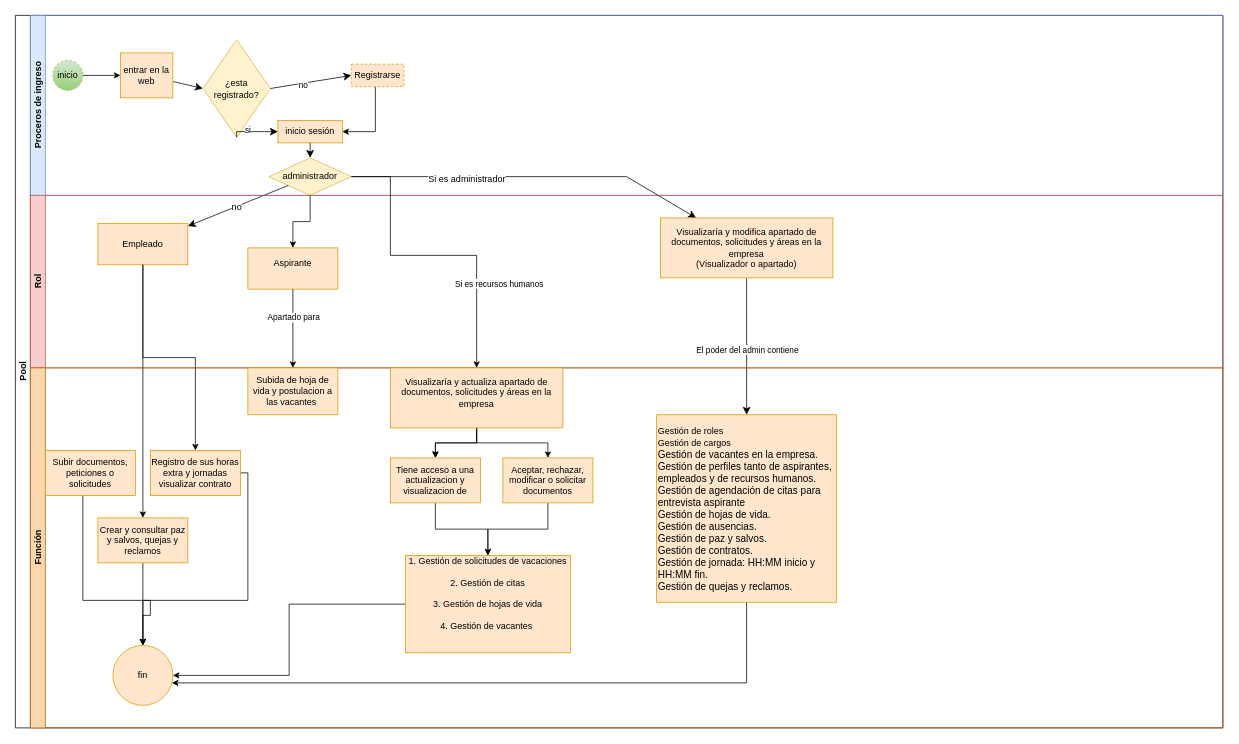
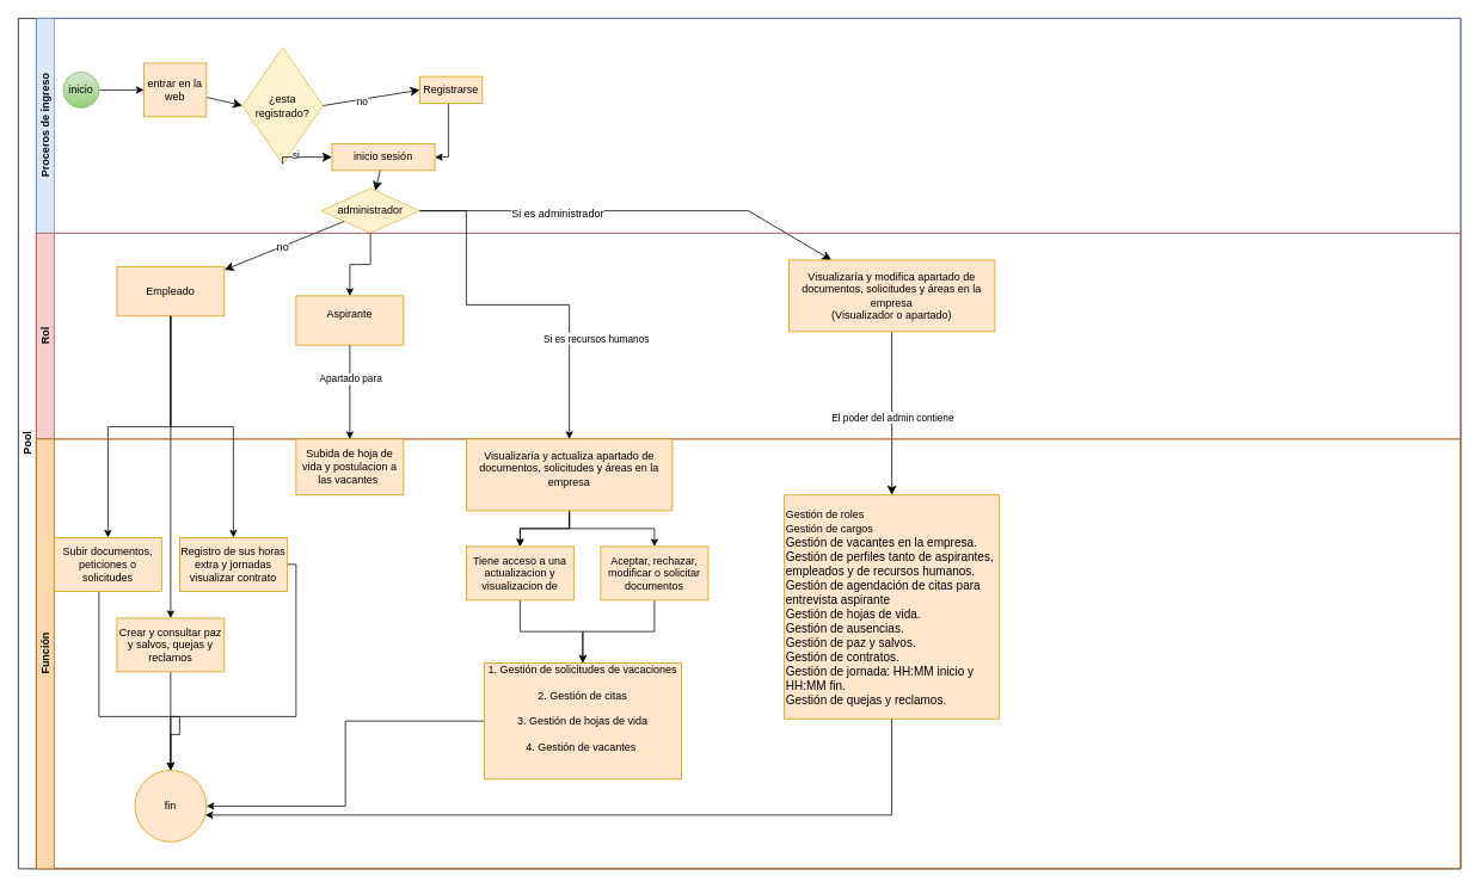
  <mxCell id="0" />
  <mxCell id="1" parent="0" />
  <mxCell id="2" value="Pool" style="swimlane;html=1;childLayout=stackLayout;resizeParent=1;resizeParentMax=0;horizontal=0;startSize=20;horizontalStack=0;" vertex="1" parent="1"><mxGeometry x="20" y="20" width="1610" height="950" as="geometry" /></mxCell>
  <mxCell id="3" value="Proceros de ingreso" style="swimlane;html=1;startSize=20;horizontal=0;fillColor=#dae8fc;strokeColor=#6c8ebf;" vertex="1" parent="2"><mxGeometry x="20" width="1590" height="240" as="geometry" /></mxCell>
  <mxCell id="4" value="" style="edgeStyle=orthogonalEdgeStyle;rounded=0;orthogonalLoop=1;jettySize=auto;html=1;" edge="1" parent="3" source="5" target="7"><mxGeometry relative="1" as="geometry" /></mxCell>
- <mxCell id="5" value="inicio" style="ellipse;whiteSpace=wrap;html=1;fillColor=#d5e8d4;strokeColor=#82b366;gradientColor=#97d077;dashed=1;" vertex="1" parent="3"><mxGeometry x="30" y="60" width="40" height="40" as="geometry" /></mxCell>
+ <mxCell id="5" value="inicio" style="ellipse;whiteSpace=wrap;html=1;fillColor=#d5e8d4;strokeColor=#82b366;gradientColor=#97d077;" vertex="1" parent="3"><mxGeometry x="30" y="60" width="40" height="40" as="geometry" /></mxCell>
  <mxCell id="6" style="edgeStyle=none;curved=1;rounded=0;orthogonalLoop=1;jettySize=auto;html=1;entryX=0;entryY=0.5;entryDx=0;entryDy=0;fontSize=12;startSize=8;endSize=8;" edge="1" parent="3" source="7" target="8"><mxGeometry relative="1" as="geometry" /></mxCell>
  <mxCell id="7" value="entrar en la web" style="rounded=0;whiteSpace=wrap;html=1;fontFamily=Helvetica;fontSize=12;align=center;fillColor=#ffe6cc;strokeColor=#d79b00;" vertex="1" parent="3"><mxGeometry x="120" y="50" width="70" height="60" as="geometry" /></mxCell>
  <mxCell id="8" value="¿esta registrado?" style="rhombus;whiteSpace=wrap;html=1;fillColor=#fff2cc;strokeColor=#d6b656;" vertex="1" parent="3"><mxGeometry x="230" y="32.5" width="90" height="130" as="geometry" /></mxCell>
  <mxCell id="9" style="edgeStyle=none;curved=0;rounded=0;orthogonalLoop=1;jettySize=auto;html=1;entryX=1;entryY=0.5;entryDx=0;entryDy=0;fontSize=12;startSize=8;endSize=8;strokeColor=none;" edge="1" parent="3" source="11" target="14"><mxGeometry relative="1" as="geometry"><Array as="points"><mxPoint x="463" y="155" /></Array></mxGeometry></mxCell>
  <mxCell id="10" style="edgeStyle=orthogonalEdgeStyle;rounded=0;orthogonalLoop=1;jettySize=auto;html=1;entryX=1;entryY=0.5;entryDx=0;entryDy=0;" edge="1" parent="3" source="11" target="14"><mxGeometry relative="1" as="geometry"><Array as="points"><mxPoint x="460" y="155" /></Array></mxGeometry></mxCell>
- <mxCell id="11" value="Registrarse&lt;br&gt;" style="rounded=0;whiteSpace=wrap;html=1;fillColor=#ffe6cc;strokeColor=#d79b00;dashed=1;" vertex="1" parent="3"><mxGeometry x="428" y="65" width="70" height="30" as="geometry" /></mxCell>
+ <mxCell id="11" value="Registrarse&lt;br&gt;" style="rounded=0;whiteSpace=wrap;html=1;fillColor=#ffe6cc;strokeColor=#d79b00;" vertex="1" parent="3"><mxGeometry x="428" y="65" width="70" height="30" as="geometry" /></mxCell>
  <mxCell id="12" style="edgeStyle=none;curved=0;rounded=0;orthogonalLoop=1;jettySize=auto;html=1;exitX=1;exitY=0.5;exitDx=0;exitDy=0;fontSize=12;startSize=8;endSize=8;entryX=0;entryY=0.5;entryDx=0;entryDy=0;" edge="1" parent="3" source="8" target="11"><mxGeometry relative="1" as="geometry"><mxPoint x="420" y="20" as="targetPoint" /><Array as="points" /></mxGeometry></mxCell>
  <mxCell id="13" value="no" style="edgeLabel;html=1;align=center;verticalAlign=middle;resizable=0;points=[];" connectable="0" vertex="1" parent="12"><mxGeometry x="-0.193" y="-2" relative="1" as="geometry"><mxPoint as="offset" /></mxGeometry></mxCell>
- <mxCell id="14" value="inicio sesión" style="whiteSpace=wrap;html=1;fillColor=#ffe6cc;strokeColor=#d79b00;" vertex="1" parent="3"><mxGeometry x="330" y="140" width="86" height="30" as="geometry" /></mxCell>
+ <mxCell id="14" value="inicio sesión" style="whiteSpace=wrap;html=1;fillColor=#ffe6cc;strokeColor=#d79b00;" vertex="1" parent="3"><mxGeometry x="330" y="140" width="115" height="30" as="geometry" /></mxCell>
  <mxCell id="15" value="" style="edgeStyle=none;curved=0;rounded=0;orthogonalLoop=1;jettySize=auto;html=1;fontSize=12;startSize=8;endSize=8;exitX=0.5;exitY=1;exitDx=0;exitDy=0;entryX=0;entryY=0.5;entryDx=0;entryDy=0;" edge="1" parent="3" source="8" target="14"><mxGeometry relative="1" as="geometry"><Array as="points"><mxPoint x="275" y="155" /></Array></mxGeometry></mxCell>
  <mxCell id="16" value="si" style="edgeLabel;html=1;align=center;verticalAlign=middle;resizable=0;points=[];" connectable="0" vertex="1" parent="15"><mxGeometry x="-0.28" y="3" relative="1" as="geometry"><mxPoint x="-1" as="offset" /></mxGeometry></mxCell>
  <mxCell id="17" value="administrador" style="rhombus;whiteSpace=wrap;html=1;fillColor=#fff2cc;strokeColor=#d6b656;" vertex="1" parent="3"><mxGeometry x="318" y="190" width="110" height="50" as="geometry" /></mxCell>
  <mxCell id="18" value="" style="edgeStyle=none;curved=1;rounded=0;orthogonalLoop=1;jettySize=auto;html=1;fontSize=12;startSize=8;endSize=8;" edge="1" parent="3" source="14" target="17"><mxGeometry relative="1" as="geometry" /></mxCell>
  <mxCell id="19" value="" style="edgeStyle=none;curved=0;rounded=0;orthogonalLoop=1;jettySize=auto;html=1;fontSize=12;startSize=8;endSize=8;exitX=1;exitY=0.5;exitDx=0;exitDy=0;" edge="1" parent="2" source="17" target="28"><mxGeometry relative="1" as="geometry"><mxPoint x="455.246" y="285.259" as="sourcePoint" /><mxPoint x="810" y="270" as="targetPoint" /><Array as="points"><mxPoint x="815" y="215" /></Array></mxGeometry></mxCell>
  <mxCell id="20" value="Si es administrador" style="edgeLabel;html=1;align=center;verticalAlign=middle;resizable=0;points=[];;fontSize=12;" connectable="0" vertex="1" parent="19"><mxGeometry x="-0.356" y="-2" relative="1" as="geometry"><mxPoint as="offset" /></mxGeometry></mxCell>
  <mxCell id="21" value="" style="edgeStyle=none;curved=1;rounded=0;orthogonalLoop=1;jettySize=auto;html=1;fontSize=12;startSize=8;endSize=8;" edge="1" parent="2" source="17"><mxGeometry relative="1" as="geometry"><mxPoint x="230" y="281" as="targetPoint" /></mxGeometry></mxCell>
  <mxCell id="22" value="no&lt;br&gt;" style="edgeLabel;html=1;align=center;verticalAlign=middle;resizable=0;points=[];;fontSize=12;" connectable="0" vertex="1" parent="21"><mxGeometry x="0.046" relative="1" as="geometry"><mxPoint x="1" as="offset" /></mxGeometry></mxCell>
+ <mxCell id="23" value="" style="edgeStyle=orthogonalEdgeStyle;rounded=0;orthogonalLoop=1;jettySize=auto;html=1;" edge="1" parent="2" source="27" target="41"><mxGeometry relative="1" as="geometry" /></mxCell>
  <mxCell id="24" value="" style="edgeStyle=none;curved=1;rounded=0;orthogonalLoop=1;jettySize=auto;html=1;fontSize=12;startSize=8;endSize=8;" edge="1" parent="2" source="28" target="43"><mxGeometry relative="1" as="geometry" /></mxCell>
  <mxCell id="25" value="El poder del admin contiene" style="edgeLabel;html=1;align=center;verticalAlign=middle;resizable=0;points=[];" connectable="0" vertex="1" parent="24"><mxGeometry x="0.046" relative="1" as="geometry"><mxPoint as="offset" /></mxGeometry></mxCell>
  <mxCell id="26" value="&lt;span style=&quot;background-color: initial;&quot;&gt;Rol&lt;/span&gt;" style="swimlane;html=1;startSize=20;horizontal=0;fillColor=#f8cecc;strokeColor=#b85450;" vertex="1" parent="2"><mxGeometry x="20" y="240" width="1590" height="230" as="geometry" /></mxCell>
  <mxCell id="27" value="Empleado" style="whiteSpace=wrap;html=1;fillColor=#ffe6cc;strokeColor=#d79b00;" vertex="1" parent="26"><mxGeometry x="90" y="37.5" width="120" height="55" as="geometry" /></mxCell>
  <mxCell id="28" value="Visualizaría y modifica apartado&amp;nbsp;de documentos, solicitudes y áreas en la empresa&lt;br&gt;(Visualizador o apartado)" style="whiteSpace=wrap;html=1;fillColor=#ffe6cc;strokeColor=#d79b00;" vertex="1" parent="26"><mxGeometry x="840" y="30" width="230" height="80" as="geometry" /></mxCell>
  <mxCell id="29" value="Aspirante&lt;div&gt;&lt;br&gt;&lt;/div&gt;" style="whiteSpace=wrap;html=1;fillColor=#ffe6cc;strokeColor=#d79b00;" vertex="1" parent="26"><mxGeometry x="290" y="70" width="120" height="55" as="geometry" /></mxCell>
  <mxCell id="30" value="" style="edgeStyle=orthogonalEdgeStyle;rounded=0;orthogonalLoop=1;jettySize=auto;html=1;entryX=0.5;entryY=0;entryDx=0;entryDy=0;" edge="1" parent="2" source="17" target="49"><mxGeometry relative="1" as="geometry"><mxPoint x="500.0" y="300" as="targetPoint" /><Array as="points"><mxPoint x="500" y="215" /><mxPoint x="500" y="320" /></Array></mxGeometry></mxCell>
  <mxCell id="31" value="Si es recursos humanos" style="edgeLabel;html=1;align=center;verticalAlign=middle;resizable=0;points=[];" vertex="1" connectable="0" parent="30"><mxGeometry x="-0.134" y="-3" relative="1" as="geometry"><mxPoint x="118" y="34" as="offset" /></mxGeometry></mxCell>
  <mxCell id="32" style="edgeStyle=orthogonalEdgeStyle;rounded=0;orthogonalLoop=1;jettySize=auto;html=1;entryX=0.5;entryY=0;entryDx=0;entryDy=0;" edge="1" parent="2" source="17" target="29"><mxGeometry relative="1" as="geometry" /></mxCell>
  <mxCell id="33" value="" style="edgeStyle=orthogonalEdgeStyle;rounded=0;orthogonalLoop=1;jettySize=auto;html=1;" edge="1" parent="2" source="29" target="54"><mxGeometry relative="1" as="geometry" /></mxCell>
  <mxCell id="34" value="Apartado para" style="edgeLabel;html=1;align=center;verticalAlign=middle;resizable=0;points=[];" vertex="1" connectable="0" parent="33"><mxGeometry x="-0.288" relative="1" as="geometry"><mxPoint as="offset" /></mxGeometry></mxCell>
  <mxCell id="35" value="" style="edgeStyle=orthogonalEdgeStyle;rounded=0;orthogonalLoop=1;jettySize=auto;html=1;" edge="1" parent="2" source="27" target="56"><mxGeometry relative="1" as="geometry" /></mxCell>
  <mxCell id="36" style="edgeStyle=orthogonalEdgeStyle;rounded=0;orthogonalLoop=1;jettySize=auto;html=1;" edge="1" parent="2" source="27" target="58"><mxGeometry relative="1" as="geometry" /></mxCell>
  <mxCell id="37" value="Función" style="swimlane;html=1;startSize=20;horizontal=0;fillColor=#fad7ac;strokeColor=#b46504;" vertex="1" parent="2"><mxGeometry x="20" y="470" width="1590" height="480" as="geometry" /></mxCell>
  <mxCell id="38" style="edgeStyle=none;curved=1;rounded=0;orthogonalLoop=1;jettySize=auto;html=1;exitX=0.5;exitY=1;exitDx=0;exitDy=0;fontSize=12;startSize=8;endSize=8;" edge="1" parent="37"><mxGeometry relative="1" as="geometry"><mxPoint x="150.0" y="200" as="sourcePoint" /><mxPoint x="150.0" y="200" as="targetPoint" /></mxGeometry></mxCell>
  <mxCell id="39" value="fin" style="ellipse;whiteSpace=wrap;html=1;fillColor=#ffe6cc;strokeColor=#d79b00;" vertex="1" parent="37"><mxGeometry x="110" y="370" width="80" height="80" as="geometry" /></mxCell>
  <mxCell id="40" style="edgeStyle=orthogonalEdgeStyle;rounded=0;orthogonalLoop=1;jettySize=auto;html=1;" edge="1" parent="37"><mxGeometry relative="1" as="geometry"><mxPoint x="70" y="170" as="sourcePoint" /><mxPoint x="150" y="370" as="targetPoint" /><Array as="points"><mxPoint x="70" y="310" /><mxPoint x="160" y="310" /><mxPoint x="160" y="330" /></Array></mxGeometry></mxCell>
  <mxCell id="41" value="Subir documentos, peticiones o solicitudes" style="whiteSpace=wrap;html=1;fillColor=#ffe6cc;strokeColor=#d79b00;" vertex="1" parent="37"><mxGeometry x="20" y="110" width="120" height="60" as="geometry" /></mxCell>
  <mxCell id="42" style="edgeStyle=orthogonalEdgeStyle;rounded=0;orthogonalLoop=1;jettySize=auto;html=1;" edge="1" parent="37" source="43" target="39"><mxGeometry relative="1" as="geometry"><Array as="points"><mxPoint x="955" y="420" /></Array></mxGeometry></mxCell>
  <mxCell id="43" value="&lt;div&gt;&lt;font&gt;&lt;span style=&quot;text-align: center;&quot;&gt;Gestión de roles&lt;/span&gt;&lt;span style=&quot;background-color: transparent; font-size: 10pt; white-space-collapse: preserve; font-family: Arial, sans-serif;&quot;&gt;&lt;br&gt;&lt;/span&gt;&lt;/font&gt;&lt;/div&gt;&lt;div&gt;&lt;span style=&quot;text-align: center;&quot;&gt;Gestión de cargos&lt;/span&gt;&lt;br&gt;&lt;/div&gt;&lt;font&gt;&lt;span style=&quot;background-color: transparent; font-size: 10pt; white-space-collapse: preserve; font-family: Arial, sans-serif;&quot;&gt;Gestión de vacantes en la empresa.&lt;/span&gt;&lt;/font&gt;&lt;div&gt;&lt;font&gt;&lt;span style=&quot;font-variant-numeric: normal; font-variant-east-asian: normal; font-variant-alternates: normal; font-variant-position: normal; text-align: center; white-space-collapse: preserve; background-color: transparent; font-size: 10pt; font-family: Arial, sans-serif; vertical-align: baseline;&quot;&gt;Gestión de perfiles tanto&lt;/span&gt;&lt;span style=&quot;font-variant-numeric: normal; font-variant-east-asian: normal; font-variant-alternates: normal; font-variant-position: normal; text-align: center; white-space-collapse: preserve; background-color: transparent; font-size: 10pt; font-family: Arial, sans-serif; color: rgb(81, 45, 168); vertical-align: baseline;&quot;&gt; &lt;/span&gt;&lt;span style=&quot;font-variant-numeric: normal; font-variant-east-asian: normal; font-variant-alternates: normal; font-variant-position: normal; text-align: center; white-space-collapse: preserve; background-color: transparent; font-size: 10pt; font-family: Arial, sans-serif; vertical-align: baseline;&quot;&gt;de aspirantes, empleados y de recursos humanos.&lt;/span&gt;&lt;span style=&quot;background-color: transparent; font-size: 10pt; white-space-collapse: preserve; font-family: Arial, sans-serif;&quot;&gt;&lt;br&gt;&lt;/span&gt;&lt;/font&gt;&lt;div&gt;&lt;font&gt;&lt;span style=&quot;background-color: transparent; font-family: Arial, sans-serif; font-size: 10pt; white-space-collapse: preserve;&quot;&gt;Gestión de agendación de citas para entrevista aspirante&lt;/span&gt;&lt;/font&gt;&lt;/div&gt;&lt;div&gt;&lt;font&gt;&lt;span style=&quot;background-color: transparent; font-size: 10pt; white-space-collapse: preserve; font-family: Arial, sans-serif;&quot;&gt;Gestión de hojas de vida.&lt;/span&gt;&lt;br&gt;&lt;span style=&quot;background-color: transparent; font-size: 10pt; white-space-collapse: preserve; font-family: Arial, sans-serif;&quot;&gt;Gestión de ausencias.&lt;/span&gt;&lt;br&gt;&lt;span style=&quot;background-color: transparent; font-size: 10pt; white-space-collapse: preserve; font-family: Arial, sans-serif;&quot;&gt;Gestión de paz y salvos.&lt;/span&gt;&lt;br&gt;&lt;div style=&quot;&quot;&gt;&lt;span style=&quot;background-color: transparent; font-family: Arial, sans-serif; font-size: 10pt; white-space-collapse: preserve;&quot;&gt;Gestión de contratos.&lt;/span&gt;&lt;/div&gt;&lt;div style=&quot;&quot;&gt;&lt;span style=&quot;background-color: transparent; font-size: 10pt; white-space-collapse: preserve; font-family: Arial, sans-serif;&quot;&gt;Gestión de jornada: HH:MM inicio y HH:MM fin.&lt;/span&gt;&lt;/div&gt;&lt;div style=&quot;&quot;&gt;&lt;span style=&quot;background-color: transparent; font-family: Arial, sans-serif; font-size: 10pt; white-space-collapse: preserve;&quot;&gt;Gestión de quejas y reclamos.&lt;/span&gt;&lt;/div&gt;&lt;/font&gt;&lt;/div&gt;&lt;/div&gt;" style="whiteSpace=wrap;html=1;fillColor=#ffe6cc;strokeColor=#d79b00;align=left;" vertex="1" parent="37"><mxGeometry x="835" y="62.5" width="240" height="250" as="geometry" /></mxCell>
  <mxCell id="44" style="edgeStyle=orthogonalEdgeStyle;rounded=0;orthogonalLoop=1;jettySize=auto;html=1;entryX=0.5;entryY=0;entryDx=0;entryDy=0;" edge="1" parent="37" source="45" target="53"><mxGeometry relative="1" as="geometry" /></mxCell>
  <mxCell id="45" value="Aceptar, rechazar, modificar o solicitar documentos" style="whiteSpace=wrap;html=1;fillColor=#ffe6cc;strokeColor=#d79b00;" vertex="1" parent="37"><mxGeometry x="630" y="120" width="120" height="60" as="geometry" /></mxCell>
  <mxCell id="46" value="" style="edgeStyle=orthogonalEdgeStyle;rounded=0;orthogonalLoop=1;jettySize=auto;html=1;" edge="1" parent="37" source="49" target="51"><mxGeometry relative="1" as="geometry" /></mxCell>
  <mxCell id="47" value="" style="edgeStyle=orthogonalEdgeStyle;rounded=0;orthogonalLoop=1;jettySize=auto;html=1;" edge="1" parent="37" source="49" target="51"><mxGeometry relative="1" as="geometry" /></mxCell>
  <mxCell id="48" style="edgeStyle=orthogonalEdgeStyle;rounded=0;orthogonalLoop=1;jettySize=auto;html=1;entryX=0.5;entryY=0;entryDx=0;entryDy=0;" edge="1" parent="37" source="49" target="45"><mxGeometry relative="1" as="geometry" /></mxCell>
  <mxCell id="49" value="Visualizaría y actualiza apartado&amp;nbsp;de documentos, solicitudes y áreas en la empresa&lt;div&gt;&lt;br/&gt;&lt;/div&gt;" style="whiteSpace=wrap;html=1;fillColor=#ffe6cc;strokeColor=#d79b00;" vertex="1" parent="37"><mxGeometry x="480" width="230" height="80" as="geometry" /></mxCell>
  <mxCell id="50" style="edgeStyle=orthogonalEdgeStyle;rounded=0;orthogonalLoop=1;jettySize=auto;html=1;" edge="1" parent="37" source="51" target="53"><mxGeometry relative="1" as="geometry" /></mxCell>
  <mxCell id="51" value="Tiene acceso a una actualizacion y visualizacion de" style="whiteSpace=wrap;html=1;fillColor=#ffe6cc;strokeColor=#d79b00;" vertex="1" parent="37"><mxGeometry x="480" y="120" width="120" height="60" as="geometry" /></mxCell>
  <mxCell id="52" style="edgeStyle=orthogonalEdgeStyle;rounded=0;orthogonalLoop=1;jettySize=auto;html=1;" edge="1" parent="37" source="53" target="39"><mxGeometry relative="1" as="geometry"><Array as="points"><mxPoint x="345" y="315" /><mxPoint x="345" y="410" /></Array></mxGeometry></mxCell>
  <mxCell id="53" value="&lt;font&gt;1. Gestión de solicitudes de vacaciones&lt;/font&gt;&lt;br&gt;&lt;br&gt;&lt;div&gt;&lt;font&gt;2. Gestión de citas&lt;/font&gt;&lt;br&gt;&lt;/div&gt;&lt;div&gt;&lt;br&gt;&lt;/div&gt;&lt;div&gt;&lt;font&gt;3. Gestión de hojas de vida&lt;/font&gt;&lt;br&gt;&lt;/div&gt;&lt;div&gt;&lt;font&gt;&lt;br&gt;&lt;/font&gt;&lt;/div&gt;&lt;div&gt;&lt;font&gt; 4. Gestión de vacantes&amp;nbsp;&lt;/font&gt;&lt;/div&gt;&lt;div&gt;&lt;br&gt;&lt;/div&gt;&lt;div&gt;&lt;br&gt;&lt;/div&gt;" style="whiteSpace=wrap;html=1;fillColor=#ffe6cc;strokeColor=#d79b00;" vertex="1" parent="37"><mxGeometry x="500" y="250" width="220" height="130" as="geometry" /></mxCell>
  <mxCell id="54" value="Subida de hoja de vida y postulacion a las vacantes&amp;nbsp;" style="whiteSpace=wrap;html=1;fillColor=#ffe6cc;strokeColor=#d79b00;" vertex="1" parent="37"><mxGeometry x="290" width="120" height="62.5" as="geometry" /></mxCell>
  <mxCell id="55" style="edgeStyle=orthogonalEdgeStyle;rounded=0;orthogonalLoop=1;jettySize=auto;html=1;entryX=0.5;entryY=0;entryDx=0;entryDy=0;" edge="1" parent="37" source="56" target="39"><mxGeometry relative="1" as="geometry"><Array as="points"><mxPoint x="290" y="140" /><mxPoint x="290" y="310" /><mxPoint x="150" y="310" /></Array></mxGeometry></mxCell>
  <mxCell id="56" value="Registro de sus horas extra y jornadas&lt;div&gt;visualizar contrato&lt;/div&gt;" style="whiteSpace=wrap;html=1;fillColor=#ffe6cc;strokeColor=#d79b00;" vertex="1" parent="37"><mxGeometry x="160" y="110" width="120" height="60" as="geometry" /></mxCell>
  <mxCell id="57" style="edgeStyle=orthogonalEdgeStyle;rounded=0;orthogonalLoop=1;jettySize=auto;html=1;entryX=0.5;entryY=0;entryDx=0;entryDy=0;" edge="1" parent="37" source="58" target="39"><mxGeometry relative="1" as="geometry" /></mxCell>
  <mxCell id="58" value="Crear y consultar paz y salvos, quejas y reclamos" style="whiteSpace=wrap;html=1;fillColor=#ffe6cc;strokeColor=#d79b00;" vertex="1" parent="37"><mxGeometry x="90" y="200" width="120" height="60" as="geometry" /></mxCell>
